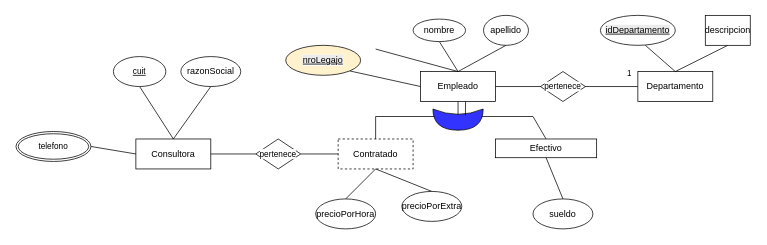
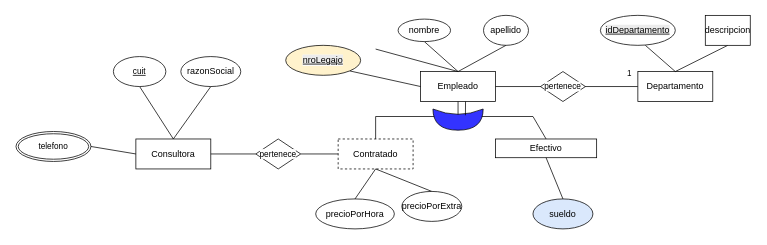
  <mxCell id="0" />
  <mxCell id="1" parent="0" />
  <mxCell id="2" style="edgeStyle=none;shape=connector;rounded=0;orthogonalLoop=1;jettySize=auto;html=1;strokeColor=default;align=center;verticalAlign=middle;fontFamily=Helvetica;fontSize=11;fontColor=default;labelBackgroundColor=default;endArrow=none;entryX=0.5;entryY=0;entryDx=0;entryDy=0;exitX=0.5;exitY=0;exitDx=0;exitDy=0;" edge="1" parent="1" source="5" target="4"><mxGeometry relative="1" as="geometry"><mxPoint x="520" y="165" as="targetPoint" /><Array as="points"><mxPoint x="710" y="155" /><mxPoint x="500" y="155" /></Array></mxGeometry></mxCell>
  <mxCell id="3" value="Empleado" style="whiteSpace=wrap;html=1;align=center;" vertex="1" parent="1"><mxGeometry x="560" y="95" width="100" height="40" as="geometry" /></mxCell>
  <mxCell id="4" value="Contratado" style="whiteSpace=wrap;html=1;align=center;dashed=1;" vertex="1" parent="1"><mxGeometry x="450" y="185" width="100" height="40" as="geometry" /></mxCell>
  <mxCell id="5" value="Efectivo" style="whiteSpace=wrap;html=1;align=center;" vertex="1" parent="1"><mxGeometry x="660" y="185" width="135" height="25" as="geometry" /></mxCell>
  <mxCell id="6" style="edgeStyle=none;shape=connector;rounded=0;orthogonalLoop=1;jettySize=auto;html=1;exitX=0.5;exitY=1;exitDx=0;exitDy=0;entryX=0.5;entryY=0;entryDx=0;entryDy=0;strokeColor=default;align=center;verticalAlign=middle;fontFamily=Helvetica;fontSize=11;fontColor=default;labelBackgroundColor=default;endArrow=none;" edge="1" parent="1" target="3"><mxGeometry relative="1" as="geometry"><mxPoint x="500" y="65" as="sourcePoint" /></mxGeometry></mxCell>
  <mxCell id="7" value="" style="endArrow=none;html=1;rounded=0;strokeColor=default;align=center;verticalAlign=middle;fontFamily=Helvetica;fontSize=11;fontColor=default;labelBackgroundColor=default;entryX=0.5;entryY=1;entryDx=0;entryDy=0;" edge="1" parent="1" target="3"><mxGeometry relative="1" as="geometry"><mxPoint x="610" y="155" as="sourcePoint" /><mxPoint x="720" y="245" as="targetPoint" /></mxGeometry></mxCell>
  <mxCell id="8" style="edgeStyle=none;shape=connector;rounded=0;orthogonalLoop=1;jettySize=auto;html=1;exitX=0.5;exitY=1;exitDx=0;exitDy=0;entryX=0.5;entryY=0;entryDx=0;entryDy=0;strokeColor=default;align=center;verticalAlign=middle;fontFamily=Helvetica;fontSize=11;fontColor=default;labelBackgroundColor=default;endArrow=none;" edge="1" parent="1" source="9" target="3"><mxGeometry relative="1" as="geometry" /></mxCell>
- <mxCell id="9" value="nombre" style="ellipse;whiteSpace=wrap;html=1;align=center;" vertex="1" parent="1"><mxGeometry x="550" y="25" width="70" height="30" as="geometry" /></mxCell>
+ <mxCell id="9" value="nombre" style="ellipse;whiteSpace=wrap;html=1;align=center;" vertex="1" parent="1"><mxGeometry x="530" y="25" width="70" height="30" as="geometry" /></mxCell>
  <mxCell id="10" style="edgeStyle=none;shape=connector;rounded=0;orthogonalLoop=1;jettySize=auto;html=1;exitX=0.5;exitY=1;exitDx=0;exitDy=0;strokeColor=default;align=center;verticalAlign=middle;fontFamily=Helvetica;fontSize=11;fontColor=default;labelBackgroundColor=default;endArrow=none;" edge="1" parent="1" source="11"><mxGeometry relative="1" as="geometry"><mxPoint x="610" y="95" as="targetPoint" /></mxGeometry></mxCell>
  <mxCell id="11" value="apellido" style="ellipse;whiteSpace=wrap;html=1;align=center;" vertex="1" parent="1"><mxGeometry x="644" y="20" width="60" height="40" as="geometry" /></mxCell>
  <mxCell id="12" style="edgeStyle=none;shape=connector;rounded=0;orthogonalLoop=1;jettySize=auto;html=1;exitX=0;exitY=0.5;exitDx=0;exitDy=0;entryX=1;entryY=0.5;entryDx=0;entryDy=0;strokeColor=default;align=center;verticalAlign=middle;fontFamily=Helvetica;fontSize=11;fontColor=default;labelBackgroundColor=default;endArrow=none;" edge="1" parent="1" source="13" target="3"><mxGeometry relative="1" as="geometry"><mxPoint x="730" y="95" as="sourcePoint" /></mxGeometry></mxCell>
  <mxCell id="13" value="Departamento" style="whiteSpace=wrap;html=1;align=center;" vertex="1" parent="1"><mxGeometry x="850" y="95" width="100" height="40" as="geometry" /></mxCell>
  <mxCell id="14" value="pertenece" style="shape=rhombus;perimeter=rhombusPerimeter;whiteSpace=wrap;html=1;align=center;fontFamily=Helvetica;fontSize=11;fontColor=default;labelBackgroundColor=default;" vertex="1" parent="1"><mxGeometry x="720" y="95" width="60" height="40" as="geometry" /></mxCell>
  <mxCell id="15" value="1" style="text;strokeColor=none;fillColor=none;spacingLeft=4;spacingRight=4;overflow=hidden;rotatable=0;points=[[0,0.5],[1,0.5]];portConstraint=eastwest;fontSize=11;whiteSpace=wrap;html=1;fontFamily=Helvetica;fontColor=default;labelBackgroundColor=default;" vertex="1" parent="1"><mxGeometry x="830" y="85" width="40" height="30" as="geometry" /></mxCell>
  <mxCell id="16" style="edgeStyle=none;shape=connector;rounded=0;orthogonalLoop=1;jettySize=auto;html=1;exitX=0.5;exitY=1;exitDx=0;exitDy=0;entryX=0.5;entryY=0;entryDx=0;entryDy=0;strokeColor=default;align=center;verticalAlign=middle;fontFamily=Helvetica;fontSize=11;fontColor=default;labelBackgroundColor=default;endArrow=none;" edge="1" parent="1" source="17" target="13"><mxGeometry relative="1" as="geometry" /></mxCell>
  <mxCell id="17" value="descripcion" style="whiteSpace=wrap;html=1;align=center;rounded=0;" vertex="1" parent="1"><mxGeometry x="940" y="20" width="60" height="40" as="geometry" /></mxCell>
  <mxCell id="18" style="edgeStyle=none;shape=connector;rounded=0;orthogonalLoop=1;jettySize=auto;html=1;exitX=0.5;exitY=1;exitDx=0;exitDy=0;strokeColor=default;align=center;verticalAlign=middle;fontFamily=Helvetica;fontSize=11;fontColor=default;labelBackgroundColor=default;endArrow=none;" edge="1" parent="1"><mxGeometry relative="1" as="geometry"><mxPoint x="860" y="60" as="sourcePoint" /><mxPoint x="900" y="95" as="targetPoint" /></mxGeometry></mxCell>
- <mxCell id="19" value="sueldo" style="ellipse;whiteSpace=wrap;html=1;align=center;" vertex="1" parent="1"><mxGeometry x="710" y="265" width="80" height="40" as="geometry" /></mxCell>
+ <mxCell id="19" value="sueldo" style="ellipse;whiteSpace=wrap;html=1;align=center;fillColor=#dae8fc;" vertex="1" parent="1"><mxGeometry x="710" y="265" width="80" height="40" as="geometry" /></mxCell>
  <mxCell id="20" style="edgeStyle=none;shape=connector;rounded=0;orthogonalLoop=1;jettySize=auto;html=1;exitX=0.5;exitY=0;exitDx=0;exitDy=0;entryX=0.5;entryY=1;entryDx=0;entryDy=0;strokeColor=default;align=center;verticalAlign=middle;fontFamily=Helvetica;fontSize=11;fontColor=default;labelBackgroundColor=default;endArrow=none;" edge="1" parent="1" source="19" target="5"><mxGeometry relative="1" as="geometry" /></mxCell>
  <mxCell id="21" style="edgeStyle=none;shape=connector;rounded=0;orthogonalLoop=1;jettySize=auto;html=1;exitX=1;exitY=1;exitDx=0;exitDy=0;entryX=0;entryY=0.5;entryDx=0;entryDy=0;strokeColor=default;align=center;verticalAlign=middle;fontFamily=Helvetica;fontSize=11;fontColor=default;labelBackgroundColor=default;endArrow=none;" edge="1" parent="1" source="22" target="3"><mxGeometry relative="1" as="geometry" /></mxCell>
  <mxCell id="22" value="&lt;span style=&quot;font-size: 12px; background-color: rgb(236, 236, 236);&quot;&gt;nroLegajo&lt;/span&gt;" style="ellipse;whiteSpace=wrap;html=1;align=center;fontStyle=4;fontFamily=Helvetica;fontSize=11;fontColor=default;labelBackgroundColor=default;fillColor=#fff2cc;" vertex="1" parent="1"><mxGeometry x="380" y="60" width="100" height="40" as="geometry" /></mxCell>
  <mxCell id="23" value="&lt;span style=&quot;font-size: 12px; background-color: rgb(236, 236, 236);&quot;&gt;idDepartamento&lt;/span&gt;" style="ellipse;whiteSpace=wrap;html=1;align=center;fontStyle=4;fontFamily=Helvetica;fontSize=11;fontColor=default;labelBackgroundColor=default;" vertex="1" parent="1"><mxGeometry x="800" y="20" width="100" height="40" as="geometry" /></mxCell>
  <mxCell id="24" style="edgeStyle=none;shape=connector;rounded=0;orthogonalLoop=1;jettySize=auto;html=1;exitX=0.5;exitY=0;exitDx=0;exitDy=0;entryX=0.5;entryY=1;entryDx=0;entryDy=0;strokeColor=default;align=center;verticalAlign=middle;fontFamily=Helvetica;fontSize=11;fontColor=default;labelBackgroundColor=default;endArrow=none;" edge="1" parent="1" source="25" target="4"><mxGeometry relative="1" as="geometry" /></mxCell>
- <mxCell id="25" value="precioPorHora" style="ellipse;whiteSpace=wrap;html=1;align=center;" vertex="1" parent="1"><mxGeometry x="420" y="265" width="80" height="40" as="geometry" /></mxCell>
+ <mxCell id="25" value="precioPorHora" style="ellipse;whiteSpace=wrap;html=1;align=center;" vertex="1" parent="1"><mxGeometry x="420" y="265" width="105" height="40" as="geometry" /></mxCell>
  <mxCell id="26" style="edgeStyle=none;shape=connector;rounded=0;orthogonalLoop=1;jettySize=auto;html=1;exitX=0.5;exitY=0;exitDx=0;exitDy=0;entryX=0.5;entryY=1;entryDx=0;entryDy=0;strokeColor=default;align=center;verticalAlign=middle;fontFamily=Helvetica;fontSize=11;fontColor=default;labelBackgroundColor=default;endArrow=none;" edge="1" parent="1" source="27" target="4"><mxGeometry relative="1" as="geometry" /></mxCell>
  <mxCell id="27" value="precioPorExtra" style="ellipse;whiteSpace=wrap;html=1;align=center;" vertex="1" parent="1"><mxGeometry x="535" y="255" width="80" height="40" as="geometry" /></mxCell>
  <mxCell id="28" style="edgeStyle=none;shape=connector;rounded=0;orthogonalLoop=1;jettySize=auto;html=1;exitX=1;exitY=0.5;exitDx=0;exitDy=0;entryX=0;entryY=0.5;entryDx=0;entryDy=0;strokeColor=default;align=center;verticalAlign=middle;fontFamily=Helvetica;fontSize=11;fontColor=default;labelBackgroundColor=default;endArrow=none;" edge="1" parent="1" source="31" target="4"><mxGeometry relative="1" as="geometry"><mxPoint x="370" y="235" as="sourcePoint" /></mxGeometry></mxCell>
  <mxCell id="29" value="Consultora" style="whiteSpace=wrap;html=1;align=center;" vertex="1" parent="1"><mxGeometry x="180" y="185" width="100" height="40" as="geometry" /></mxCell>
  <mxCell id="30" value="" style="edgeStyle=none;shape=connector;rounded=0;orthogonalLoop=1;jettySize=auto;html=1;exitX=1;exitY=0.5;exitDx=0;exitDy=0;entryX=0;entryY=0.5;entryDx=0;entryDy=0;strokeColor=default;align=center;verticalAlign=middle;fontFamily=Helvetica;fontSize=11;fontColor=default;labelBackgroundColor=default;endArrow=none;" edge="1" parent="1" source="29" target="31"><mxGeometry relative="1" as="geometry"><mxPoint x="280" y="205" as="sourcePoint" /><mxPoint x="450" y="205" as="targetPoint" /></mxGeometry></mxCell>
  <mxCell id="31" value="pertenece" style="shape=rhombus;perimeter=rhombusPerimeter;whiteSpace=wrap;html=1;align=center;fontFamily=Helvetica;fontSize=11;fontColor=default;labelBackgroundColor=default;" vertex="1" parent="1"><mxGeometry x="340" y="185" width="60" height="40" as="geometry" /></mxCell>
  <mxCell id="32" style="edgeStyle=none;shape=connector;rounded=0;orthogonalLoop=1;jettySize=auto;html=1;exitX=0.5;exitY=1;exitDx=0;exitDy=0;entryX=0.5;entryY=0;entryDx=0;entryDy=0;strokeColor=default;align=center;verticalAlign=middle;fontFamily=Helvetica;fontSize=11;fontColor=default;labelBackgroundColor=default;endArrow=none;" edge="1" parent="1" source="33" target="29"><mxGeometry relative="1" as="geometry" /></mxCell>
  <mxCell id="33" value="cuit" style="ellipse;whiteSpace=wrap;html=1;align=center;fontStyle=4;fontFamily=Helvetica;fontSize=11;fontColor=default;labelBackgroundColor=default;" vertex="1" parent="1"><mxGeometry x="150" y="75" width="70" height="40" as="geometry" /></mxCell>
  <mxCell id="34" style="edgeStyle=none;shape=connector;rounded=0;orthogonalLoop=1;jettySize=auto;html=1;exitX=0.5;exitY=1;exitDx=0;exitDy=0;entryX=0.5;entryY=0;entryDx=0;entryDy=0;strokeColor=default;align=center;verticalAlign=middle;fontFamily=Helvetica;fontSize=11;fontColor=default;labelBackgroundColor=default;endArrow=none;" edge="1" parent="1" source="35" target="29"><mxGeometry relative="1" as="geometry" /></mxCell>
  <mxCell id="35" value="razonSocial" style="ellipse;whiteSpace=wrap;html=1;align=center;" vertex="1" parent="1"><mxGeometry x="240" y="75" width="80" height="40" as="geometry" /></mxCell>
  <mxCell id="36" style="edgeStyle=none;shape=connector;rounded=0;orthogonalLoop=1;jettySize=auto;html=1;exitX=1;exitY=0.5;exitDx=0;exitDy=0;entryX=0;entryY=0.5;entryDx=0;entryDy=0;strokeColor=default;align=center;verticalAlign=middle;fontFamily=Helvetica;fontSize=11;fontColor=default;labelBackgroundColor=default;endArrow=none;" edge="1" parent="1" source="37" target="29"><mxGeometry relative="1" as="geometry" /></mxCell>
  <mxCell id="37" value="telefono" style="ellipse;shape=doubleEllipse;margin=3;whiteSpace=wrap;html=1;align=center;fontFamily=Helvetica;fontSize=11;fontColor=default;labelBackgroundColor=default;" vertex="1" parent="1"><mxGeometry x="20" y="175" width="100" height="40" as="geometry" /></mxCell>
  <mxCell id="38" style="edgeStyle=none;shape=connector;rounded=0;orthogonalLoop=1;jettySize=auto;html=1;exitX=0.5;exitY=1;exitDx=0;exitDy=0;strokeColor=default;align=center;verticalAlign=middle;fontFamily=Helvetica;fontSize=11;fontColor=default;labelBackgroundColor=default;endArrow=none;" edge="1" parent="1"><mxGeometry relative="1" as="geometry"><mxPoint x="620" y="170" as="sourcePoint" /><mxPoint x="620" y="170" as="targetPoint" /></mxGeometry></mxCell>
  <mxCell id="39" style="edgeStyle=none;shape=connector;rounded=0;orthogonalLoop=1;jettySize=auto;html=1;exitX=0;exitY=1;exitDx=0;exitDy=0;strokeColor=default;align=center;verticalAlign=middle;fontFamily=Helvetica;fontSize=11;fontColor=default;labelBackgroundColor=default;endArrow=none;" edge="1" parent="1"><mxGeometry relative="1" as="geometry"><mxPoint x="560" y="170" as="sourcePoint" /><mxPoint x="560" y="170" as="targetPoint" /></mxGeometry></mxCell>
  <mxCell id="40" value="" style="shape=xor;whiteSpace=wrap;html=1;fontFamily=Helvetica;fontSize=11;fontColor=default;labelBackgroundColor=default;rotation=90;fillColor=#3333FF;" vertex="1" parent="1"><mxGeometry x="595.88" y="125.63" width="28.25" height="67" as="geometry" /></mxCell>
  <mxCell id="41" value="" style="endArrow=none;html=1;rounded=0;strokeColor=default;align=center;verticalAlign=middle;fontFamily=Helvetica;fontSize=11;fontColor=default;labelBackgroundColor=default;entryX=0.5;entryY=1;entryDx=0;entryDy=0;exitX=0.296;exitY=0.353;exitDx=0;exitDy=0;exitPerimeter=0;" edge="1" parent="1" source="40"><mxGeometry relative="1" as="geometry"><mxPoint x="620" y="155" as="sourcePoint" /><mxPoint x="620" y="135" as="targetPoint" /></mxGeometry></mxCell>
